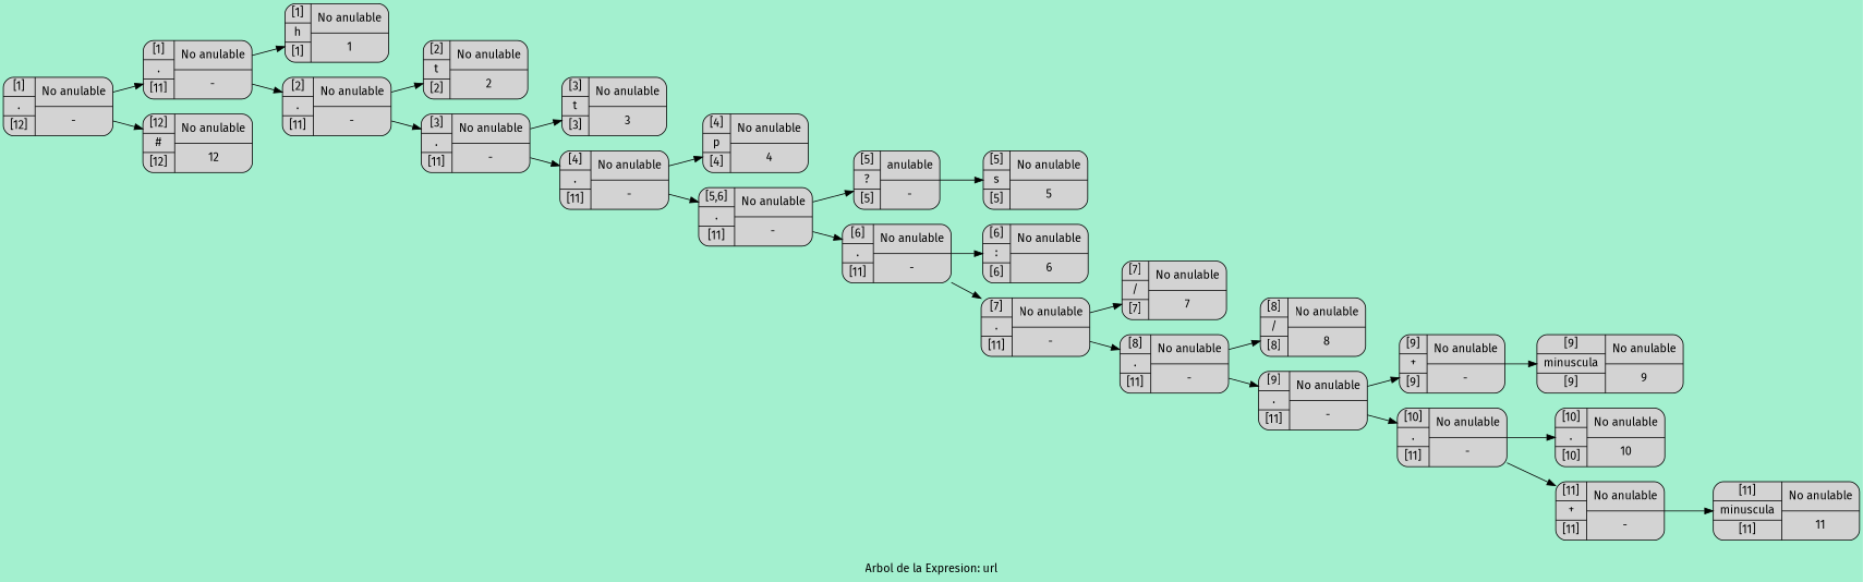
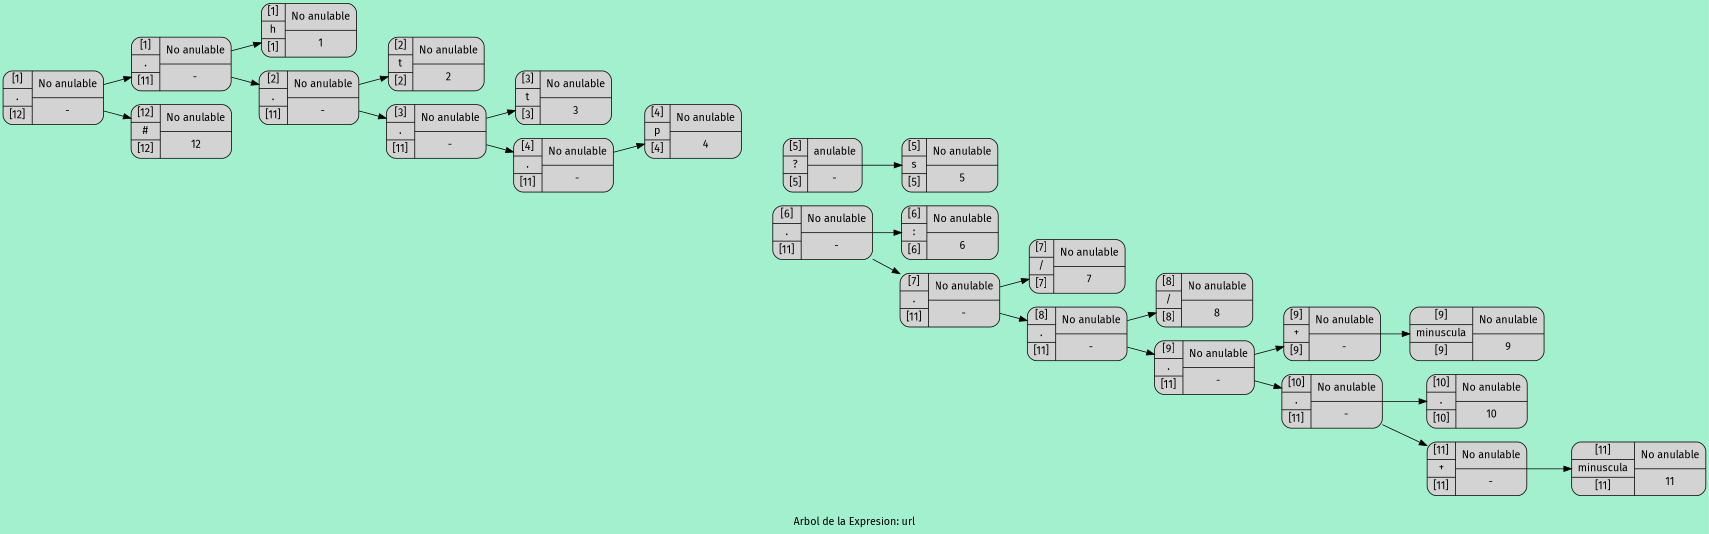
  digraph {
    bgcolor="#A3F0CF"
    label="Arbol de la Expresion: url"
    rankdir=LR
    fontname="Fira Sans"
    node [shape=Mrecord style=filled fontname="Fira Sans"]
    edge [fontname="Fira Sans"]
    n1 [label="{{[1]|.|[12]}|{No anulable|-}}"]
    n2 [label="{{[1]|.|[11]}|{No anulable|-}}"]
    n3 [label="{{[12]|#|[12]}|{No anulable|12}}"]
    n4 [label="{{[1]|h|[1]}|{No anulable|1}}"]
    n5 [label="{{[2]|.|[11]}|{No anulable|-}}"]
    n6 [label="{{[2]|t|[2]}|{No anulable|2}}"]
    n7 [label="{{[3]|.|[11]}|{No anulable|-}}"]
    n8 [label="{{[3]|t|[3]}|{No anulable|3}}"]
    n9 [label="{{[4]|.|[11]}|{No anulable|-}}"]
    n10 [label="{{[4]|p|[4]}|{No anulable|4}}"]
-   n11 [label="{{[5,6]|.|[11]}|{No anulable|-}}"]
    n12 [label="{{[5]|?|[5]}|{anulable|-}}"]
    n13 [label="{{[6]|.|[11]}|{No anulable|-}}"]
    n14 [label="{{[5]|s|[5]}|{No anulable|5}}"]
    n15 [label="{{[6]|:|[6]}|{No anulable|6}}"]
    n16 [label="{{[7]|.|[11]}|{No anulable|-}}"]
    n17 [label="{{[7]|/|[7]}|{No anulable|7}}"]
    n18 [label="{{[8]|.|[11]}|{No anulable|-}}"]
    n19 [label="{{[8]|/|[8]}|{No anulable|8}}"]
    n20 [label="{{[9]|.|[11]}|{No anulable|-}}"]
    n21 [label="{{[9]|+|[9]}|{No anulable|-}}"]
    n22 [label="{{[10]|.|[11]}|{No anulable|-}}"]
    n23 [label="{{[9]|minuscula|[9]}|{No anulable|9}}"]
    n24 [label="{{[10]|.|[10]}|{No anulable|10}}"]
    n25 [label="{{[11]|+|[11]}|{No anulable|-}}"]
    n26 [label="{{[11]|minuscula|[11]}|{No anulable|11}}"]
    n1 -> n2
    n1 -> n3
    n2 -> n4
    n2 -> n5
    n5 -> n6
    n5 -> n7
    n7 -> n8
    n7 -> n9
    n9 -> n10
-   n9 -> n11
-   n11 -> n12
-   n11 -> n13
    n12 -> n14
    n13 -> n15
    n13 -> n16
    n16 -> n17
    n16 -> n18
    n18 -> n19
    n18 -> n20
    n20 -> n21
    n20 -> n22
    n21 -> n23
    n22 -> n24
    n22 -> n25
    n25 -> n26
  }
